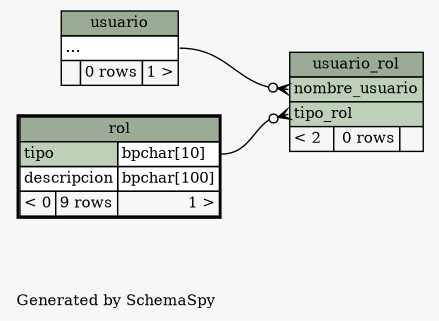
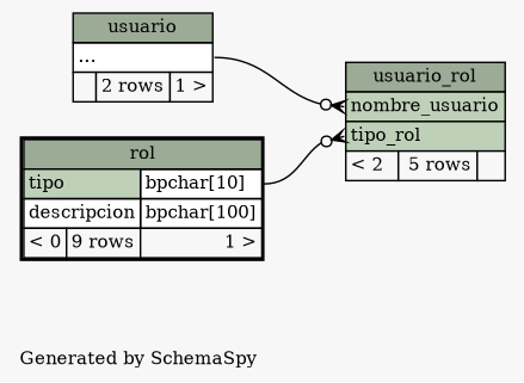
  digraph {
    bgcolor="#f7f7f7"
    fontname="DejaVu Serif"
    fontsize=11
    label="\nGenerated by SchemaSpy"
    labeljust=l
    nodesep=0.18
    rankdir=RL
    ranksep=0.46
    node [fontname="DejaVu Serif" fontsize=11 shape=plaintext]
    edge [arrowhead=none arrowsize=0.8 arrowtail=crowodot dir=back fontname="DejaVu Serif"]
-   n1 [label=<     <TABLE BORDER="0" CELLBORDER="1" CELLSPACING="0" BGCOLOR="#ffffff">       <TR><TD COLSPAN="3" BGCOLOR="#9bab96" ALIGN="CENTER">usuario_rol</TD></TR>       <TR><TD PORT="nombre_usuario" COLSPAN="3" BGCOLOR="#bed1b8" ALIGN="LEFT">nombre_usuario</TD></TR>       <TR><TD PORT="tipo_rol" COLSPAN="3" BGCOLOR="#bed1b8" ALIGN="LEFT">tipo_rol</TD></TR>       <TR><TD ALIGN="LEFT" BGCOLOR="#f7f7f7">&lt; 2</TD><TD ALIGN="RIGHT" BGCOLOR="#f7f7f7">0 rows</TD><TD ALIGN="RIGHT" BGCOLOR="#f7f7f7">  </TD></TR>     </TABLE>>]
-   n2 [label=<     <TABLE BORDER="0" CELLBORDER="1" CELLSPACING="0" BGCOLOR="#ffffff">       <TR><TD COLSPAN="3" BGCOLOR="#9bab96" ALIGN="CENTER">usuario</TD></TR>       <TR><TD PORT="elipses" COLSPAN="3" ALIGN="LEFT">...</TD></TR>       <TR><TD ALIGN="LEFT" BGCOLOR="#f7f7f7">  </TD><TD ALIGN="RIGHT" BGCOLOR="#f7f7f7">0 rows</TD><TD ALIGN="RIGHT" BGCOLOR="#f7f7f7">1 &gt;</TD></TR>     </TABLE>>]
+   n1 [label=<     <TABLE BORDER="0" CELLBORDER="1" CELLSPACING="0" BGCOLOR="#ffffff">       <TR><TD COLSPAN="3" BGCOLOR="#9bab96" ALIGN="CENTER">usuario_rol</TD></TR>       <TR><TD PORT="nombre_usuario" COLSPAN="3" BGCOLOR="#bed1b8" ALIGN="LEFT">nombre_usuario</TD></TR>       <TR><TD PORT="tipo_rol" COLSPAN="3" BGCOLOR="#bed1b8" ALIGN="LEFT">tipo_rol</TD></TR>       <TR><TD ALIGN="LEFT" BGCOLOR="#f7f7f7">&lt; 2</TD><TD ALIGN="RIGHT" BGCOLOR="#f7f7f7">5 rows</TD><TD ALIGN="RIGHT" BGCOLOR="#f7f7f7">  </TD></TR>     </TABLE>>]
+   n2 [label=<     <TABLE BORDER="0" CELLBORDER="1" CELLSPACING="0" BGCOLOR="#ffffff">       <TR><TD COLSPAN="3" BGCOLOR="#9bab96" ALIGN="CENTER">usuario</TD></TR>       <TR><TD PORT="elipses" COLSPAN="3" ALIGN="LEFT">...</TD></TR>       <TR><TD ALIGN="LEFT" BGCOLOR="#f7f7f7">  </TD><TD ALIGN="RIGHT" BGCOLOR="#f7f7f7">2 rows</TD><TD ALIGN="RIGHT" BGCOLOR="#f7f7f7">1 &gt;</TD></TR>     </TABLE>>]
    n3 [label=<     <TABLE BORDER="2" CELLBORDER="1" CELLSPACING="0" BGCOLOR="#ffffff">       <TR><TD COLSPAN="3" BGCOLOR="#9bab96" ALIGN="CENTER">rol</TD></TR>       <TR><TD PORT="tipo" COLSPAN="2" BGCOLOR="#bed1b8" ALIGN="LEFT">tipo</TD><TD PORT="tipo.type" ALIGN="LEFT">bpchar[10]</TD></TR>       <TR><TD PORT="descripcion" COLSPAN="2" ALIGN="LEFT">descripcion</TD><TD PORT="descripcion.type" ALIGN="LEFT">bpchar[100]</TD></TR>       <TR><TD ALIGN="LEFT" BGCOLOR="#f7f7f7">&lt; 0</TD><TD ALIGN="RIGHT" BGCOLOR="#f7f7f7">9 rows</TD><TD ALIGN="RIGHT" BGCOLOR="#f7f7f7">1 &gt;</TD></TR>     </TABLE>>]
    n1 -> n2 [headport="elipses:e" tailport="nombre_usuario:w"]
    n1 -> n3 [headport="tipo.type:e" tailport="tipo_rol:w"]
  }
